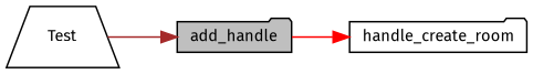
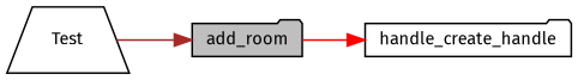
  digraph {
    fontname="Fira Sans"
    rankdir=RL
    node [color=black fillcolor=white fontname="Fira Sans" fontsize=10 shape=folder style=filled]
    edge [dir=back fontname="Fira Sans" fontsize=10 labelfontname=Helvetica labelfontsize=10 style=solid]
-   n1 [fillcolor=grey75 fontcolor=black height=0.2 label=add_handle width=0.4]
+   n1 [fillcolor=grey75 fontcolor=black height=0.2 label=add_room width=0.4]
    n2 [height=0.2 label=Test shape=trapezium width=0.4]
-   n3 [height=0.2 label=handle_create_room width=0.4]
+   n3 [height=0.2 label=handle_create_handle width=0.4]
    n1 -> n2 [color=brown]
    n3 -> n1 [color=red]
  }
